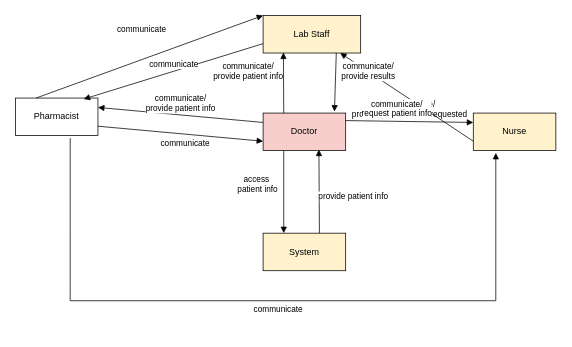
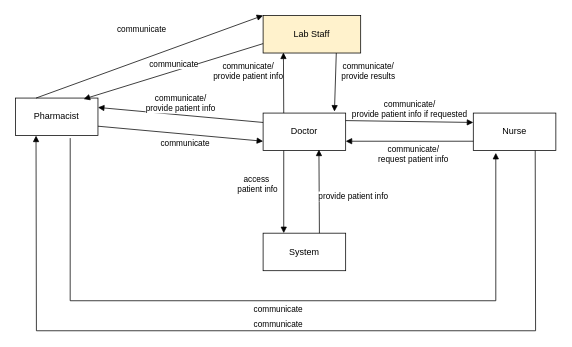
  <mxCell id="0" />
  <mxCell id="1" parent="0" />
- <mxCell id="2" value="Doctor" style="html=1;whiteSpace=wrap;fillColor=#f8cecc;" vertex="1" parent="1"><mxGeometry x="350" y="150" width="110" height="50" as="geometry" /></mxCell>
- <mxCell id="3" value="Nurse" style="html=1;whiteSpace=wrap;fillColor=#fff2cc;" vertex="1" parent="1"><mxGeometry x="630" y="150" width="110" height="50" as="geometry" /></mxCell>
+ <mxCell id="2" value="Doctor" style="html=1;whiteSpace=wrap;" vertex="1" parent="1"><mxGeometry x="350" y="150" width="110" height="50" as="geometry" /></mxCell>
+ <mxCell id="3" value="Nurse" style="html=1;whiteSpace=wrap;" vertex="1" parent="1"><mxGeometry x="630" y="150" width="110" height="50" as="geometry" /></mxCell>
  <mxCell id="4" value="Pharmacist" style="html=1;whiteSpace=wrap;" vertex="1" parent="1"><mxGeometry x="20" y="130" width="110" height="50" as="geometry" /></mxCell>
  <mxCell id="5" value="Lab Staff" style="html=1;whiteSpace=wrap;fillColor=#fff2cc;" vertex="1" parent="1"><mxGeometry x="350" y="20" width="130" height="50" as="geometry" /></mxCell>
- <mxCell id="6" value="System" style="html=1;whiteSpace=wrap;fillColor=#fff2cc;" vertex="1" parent="1"><mxGeometry x="350" y="310" width="110" height="50" as="geometry" /></mxCell>
+ <mxCell id="6" value="System" style="html=1;whiteSpace=wrap;" vertex="1" parent="1"><mxGeometry x="350" y="310" width="110" height="50" as="geometry" /></mxCell>
  <mxCell id="7" value="&lt;div&gt;access&lt;/div&gt;&lt;div&gt;&amp;nbsp;patient info&lt;/div&gt;" style="html=1;verticalAlign=bottom;endArrow=block;curved=0;rounded=0;exitX=0.25;exitY=1;exitDx=0;exitDy=0;entryX=0.25;entryY=0;entryDx=0;entryDy=0;" edge="1" parent="1" source="2" target="6"><mxGeometry x="0.091" y="-37" width="80" relative="1" as="geometry"><mxPoint x="850" y="310" as="sourcePoint" /><mxPoint x="930" y="310" as="targetPoint" /><mxPoint as="offset" /></mxGeometry></mxCell>
  <mxCell id="8" value="provide patient info" style="html=1;verticalAlign=bottom;endArrow=block;curved=0;rounded=0;entryX=0.676;entryY=0.973;entryDx=0;entryDy=0;entryPerimeter=0;exitX=0.682;exitY=0;exitDx=0;exitDy=0;exitPerimeter=0;" edge="1" parent="1" source="6" target="2"><mxGeometry x="-0.286" y="-45" width="80" relative="1" as="geometry"><mxPoint x="424" y="300" as="sourcePoint" /><mxPoint x="500" y="300" as="targetPoint" /><mxPoint as="offset" /></mxGeometry></mxCell>
  <mxCell id="9" value="communicate/&lt;div&gt;provide patient info if requested&lt;/div&gt;" style="html=1;verticalAlign=bottom;endArrow=block;curved=0;rounded=0;entryX=0;entryY=0.25;entryDx=0;entryDy=0;" edge="1" parent="1" target="3"><mxGeometry width="80" relative="1" as="geometry"><mxPoint x="460" y="160" as="sourcePoint" /><mxPoint x="540" y="160" as="targetPoint" /></mxGeometry></mxCell>
- <mxCell id="10" value="communicate/&lt;div&gt;request patient info&lt;/div&gt;" style="html=1;verticalAlign=bottom;endArrow=block;curved=0;rounded=0;exitX=0;exitY=0.75;exitDx=0;exitDy=0;" edge="1" parent="1" source="3" target="5"><mxGeometry x="-0.059" y="33" width="80" relative="1" as="geometry"><mxPoint x="850" y="310" as="sourcePoint" /><mxPoint x="930" y="310" as="targetPoint" /><mxPoint as="offset" /></mxGeometry></mxCell>
+ <mxCell id="10" value="communicate/&lt;div&gt;request patient info&lt;/div&gt;" style="html=1;verticalAlign=bottom;endArrow=block;curved=0;rounded=0;exitX=0;exitY=0.75;exitDx=0;exitDy=0;entryX=1;entryY=0.75;entryDx=0;entryDy=0;" edge="1" parent="1" source="3" target="2"><mxGeometry x="-0.059" y="33" width="80" relative="1" as="geometry"><mxPoint x="850" y="310" as="sourcePoint" /><mxPoint x="930" y="310" as="targetPoint" /><mxPoint as="offset" /></mxGeometry></mxCell>
  <mxCell id="11" value="communicate" style="html=1;verticalAlign=bottom;endArrow=block;curved=0;rounded=0;entryX=0;entryY=0.75;entryDx=0;entryDy=0;exitX=1;exitY=0.75;exitDx=0;exitDy=0;" edge="1" parent="1" source="4" target="2"><mxGeometry x="0.071" y="-21" width="80" relative="1" as="geometry"><mxPoint x="220" y="190" as="sourcePoint" /><mxPoint x="300" y="190" as="targetPoint" /><mxPoint as="offset" /></mxGeometry></mxCell>
  <mxCell id="12" value="communicate/&lt;div&gt;provide patient info&lt;/div&gt;" style="html=1;verticalAlign=bottom;endArrow=block;curved=0;rounded=0;entryX=1;entryY=0.25;entryDx=0;entryDy=0;exitX=0;exitY=0.25;exitDx=0;exitDy=0;" edge="1" parent="1" source="2" target="4"><mxGeometry width="80" relative="1" as="geometry"><mxPoint x="230" y="150" as="sourcePoint" /><mxPoint x="310" y="150" as="targetPoint" /></mxGeometry></mxCell>
  <mxCell id="13" value="communicate/&lt;div&gt;provide patient info&lt;/div&gt;" style="html=1;verticalAlign=bottom;endArrow=block;curved=0;rounded=0;exitX=0.25;exitY=0;exitDx=0;exitDy=0;entryX=0.208;entryY=0.987;entryDx=0;entryDy=0;entryPerimeter=0;" edge="1" parent="1" source="2" target="5"><mxGeometry x="-0.001" y="47" width="80" relative="1" as="geometry"><mxPoint x="380" y="120" as="sourcePoint" /><mxPoint x="460" y="120" as="targetPoint" /><mxPoint as="offset" /></mxGeometry></mxCell>
  <mxCell id="14" value="communicate/&lt;div&gt;provide results&lt;/div&gt;" style="html=1;verticalAlign=bottom;endArrow=block;curved=0;rounded=0;exitX=0.75;exitY=1;exitDx=0;exitDy=0;entryX=0.864;entryY=-0.04;entryDx=0;entryDy=0;entryPerimeter=0;" edge="1" parent="1" source="5" target="2"><mxGeometry x="-0.01" y="44" width="80" relative="1" as="geometry"><mxPoint x="440" y="100" as="sourcePoint" /><mxPoint x="520" y="100" as="targetPoint" /><mxPoint as="offset" /></mxGeometry></mxCell>
  <mxCell id="15" value="communicate" style="html=1;verticalAlign=bottom;endArrow=block;curved=0;rounded=0;exitX=0.25;exitY=0;exitDx=0;exitDy=0;entryX=0;entryY=0;entryDx=0;entryDy=0;" edge="1" parent="1" source="4" target="5"><mxGeometry x="-0.005" y="29" width="80" relative="1" as="geometry"><mxPoint x="125" y="120" as="sourcePoint" /><mxPoint x="205" y="120" as="targetPoint" /><mxPoint as="offset" /></mxGeometry></mxCell>
  <mxCell id="16" value="communicate" style="html=1;verticalAlign=bottom;endArrow=block;curved=0;rounded=0;entryX=0.827;entryY=0.027;entryDx=0;entryDy=0;entryPerimeter=0;exitX=0;exitY=0.75;exitDx=0;exitDy=0;" edge="1" parent="1" source="5" target="4"><mxGeometry width="80" relative="1" as="geometry"><mxPoint x="260" y="80" as="sourcePoint" /><mxPoint x="340" y="80" as="targetPoint" /></mxGeometry></mxCell>
  <mxCell id="17" value="communicate" style="html=1;verticalAlign=bottom;endArrow=block;curved=0;rounded=0;exitX=0.664;exitY=1.067;exitDx=0;exitDy=0;exitPerimeter=0;" edge="1" parent="1" source="4"><mxGeometry x="0.007" y="-20" width="80" relative="1" as="geometry"><mxPoint x="170" y="260" as="sourcePoint" /><mxPoint x="660" y="203" as="targetPoint" /><Array as="points"><mxPoint x="93" y="400" /><mxPoint x="660" y="400" /></Array><mxPoint as="offset" /></mxGeometry></mxCell>
+ <mxCell id="18" value="communicate" style="html=1;verticalAlign=bottom;endArrow=block;curved=0;rounded=0;exitX=0.75;exitY=1;exitDx=0;exitDy=0;entryX=0.25;entryY=1;entryDx=0;entryDy=0;" edge="1" parent="1" source="3" target="4"><mxGeometry width="80" relative="1" as="geometry"><mxPoint x="710" y="400" as="sourcePoint" /><mxPoint x="10" y="440" as="targetPoint" /><Array as="points"><mxPoint x="713" y="440" /><mxPoint x="48" y="440" /></Array></mxGeometry></mxCell>
